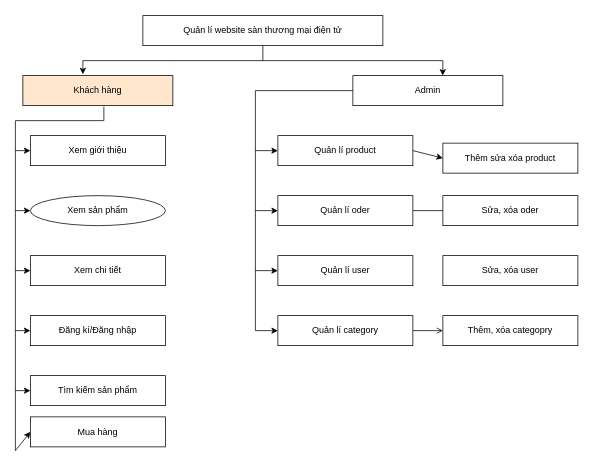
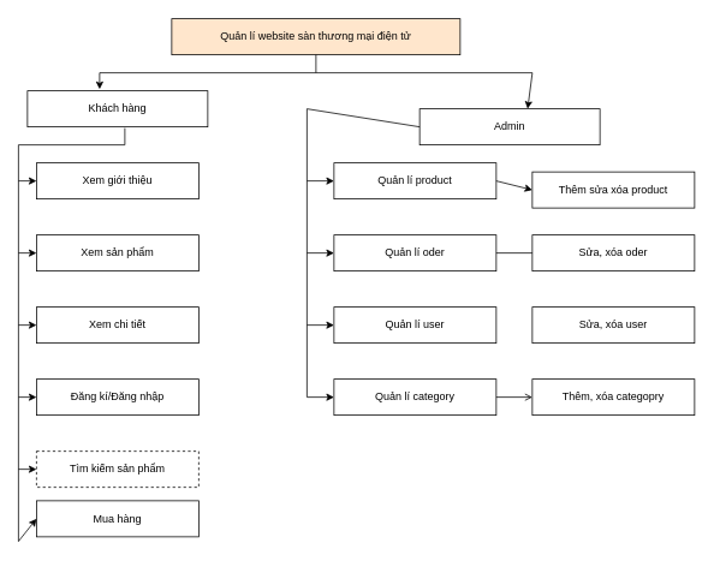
  <mxCell id="0" />
  <mxCell id="1" parent="0" />
- <mxCell id="2" value="Quản lí website sàn thương mại điện tử" style="rounded=0;whiteSpace=wrap;html=1;" vertex="1" parent="1"><mxGeometry x="190" y="20" width="320" height="40" as="geometry" /></mxCell>
- <mxCell id="3" value="Khách hàng" style="rounded=0;whiteSpace=wrap;html=1;fillColor=#ffe6cc;" vertex="1" parent="1"><mxGeometry x="30" y="100" width="200" height="40" as="geometry" /></mxCell>
- <mxCell id="4" value="Admin" style="rounded=0;whiteSpace=wrap;html=1;" vertex="1" parent="1"><mxGeometry x="470" y="100" width="200" height="40" as="geometry" /></mxCell>
+ <mxCell id="2" value="Quản lí website sàn thương mại điện tử" style="rounded=0;whiteSpace=wrap;html=1;fillColor=#ffe6cc;" vertex="1" parent="1"><mxGeometry x="190" y="20" width="320" height="40" as="geometry" /></mxCell>
+ <mxCell id="3" value="Khách hàng" style="rounded=0;whiteSpace=wrap;html=1;" vertex="1" parent="1"><mxGeometry x="30" y="100" width="200" height="40" as="geometry" /></mxCell>
+ <mxCell id="4" value="Admin" style="rounded=0;whiteSpace=wrap;html=1;" vertex="1" parent="1"><mxGeometry x="465" y="120" width="200" height="40" as="geometry" /></mxCell>
  <mxCell id="5" value="Xem giới thiệu" style="rounded=0;whiteSpace=wrap;html=1;" vertex="1" parent="1"><mxGeometry x="40" y="180" width="180" height="40" as="geometry" /></mxCell>
  <mxCell id="6" value="Mua hàng" style="rounded=0;whiteSpace=wrap;html=1;" vertex="1" parent="1"><mxGeometry x="40" y="555" width="180" height="40" as="geometry" /></mxCell>
- <mxCell id="7" value="Tìm kiếm sản phẩm" style="rounded=0;whiteSpace=wrap;html=1;" vertex="1" parent="1"><mxGeometry x="40" y="500" width="180" height="40" as="geometry" /></mxCell>
+ <mxCell id="7" value="Tìm kiếm sản phẩm" style="rounded=0;whiteSpace=wrap;html=1;dashed=1;" vertex="1" parent="1"><mxGeometry x="40" y="500" width="180" height="40" as="geometry" /></mxCell>
  <mxCell id="8" value="Đăng kí/Đăng nhập" style="rounded=0;whiteSpace=wrap;html=1;" vertex="1" parent="1"><mxGeometry x="40" y="420" width="180" height="40" as="geometry" /></mxCell>
  <mxCell id="9" value="Xem chi tiết" style="rounded=0;whiteSpace=wrap;html=1;" vertex="1" parent="1"><mxGeometry x="40" y="340" width="180" height="40" as="geometry" /></mxCell>
- <mxCell id="10" value="Xem sản phẩm" style="ellipse;whiteSpace=wrap;html=1;" vertex="1" parent="1"><mxGeometry x="40" y="260" width="180" height="40" as="geometry" /></mxCell>
+ <mxCell id="10" value="Xem sản phẩm" style="rounded=0;whiteSpace=wrap;html=1;" vertex="1" parent="1"><mxGeometry x="40" y="260" width="180" height="40" as="geometry" /></mxCell>
  <mxCell id="11" value="" style="endArrow=none;html=1;rounded=0;entryX=0.54;entryY=1.033;entryDx=0;entryDy=0;entryPerimeter=0;" edge="1" parent="1" target="3"><mxGeometry width="50" height="50" relative="1" as="geometry"><mxPoint x="20" y="600" as="sourcePoint" /><mxPoint x="330" y="270" as="targetPoint" /><Array as="points"><mxPoint x="20" y="160" /><mxPoint x="138" y="160" /></Array></mxGeometry></mxCell>
  <mxCell id="12" value="" style="endArrow=classic;html=1;rounded=0;entryX=0;entryY=0.5;entryDx=0;entryDy=0;" edge="1" parent="1" target="5"><mxGeometry width="50" height="50" relative="1" as="geometry"><mxPoint x="20" y="200" as="sourcePoint" /><mxPoint x="150" y="220" as="targetPoint" /></mxGeometry></mxCell>
  <mxCell id="13" value="" style="endArrow=classic;html=1;rounded=0;entryX=0;entryY=0.5;entryDx=0;entryDy=0;" edge="1" parent="1" target="10"><mxGeometry width="50" height="50" relative="1" as="geometry"><mxPoint x="20" y="280" as="sourcePoint" /><mxPoint x="50" y="210" as="targetPoint" /></mxGeometry></mxCell>
  <mxCell id="14" value="" style="endArrow=classic;html=1;rounded=0;entryX=0;entryY=0.5;entryDx=0;entryDy=0;" edge="1" parent="1" target="9"><mxGeometry width="50" height="50" relative="1" as="geometry"><mxPoint x="20" y="360" as="sourcePoint" /><mxPoint x="60" y="220" as="targetPoint" /></mxGeometry></mxCell>
  <mxCell id="15" value="" style="endArrow=classic;html=1;rounded=0;entryX=0;entryY=0.5;entryDx=0;entryDy=0;" edge="1" parent="1" target="8"><mxGeometry width="50" height="50" relative="1" as="geometry"><mxPoint x="20" y="440" as="sourcePoint" /><mxPoint x="70" y="230" as="targetPoint" /></mxGeometry></mxCell>
  <mxCell id="16" value="" style="endArrow=classic;html=1;rounded=0;entryX=0;entryY=0.5;entryDx=0;entryDy=0;" edge="1" parent="1" target="7"><mxGeometry width="50" height="50" relative="1" as="geometry"><mxPoint x="20" y="520" as="sourcePoint" /><mxPoint x="80" y="240" as="targetPoint" /></mxGeometry></mxCell>
  <mxCell id="17" value="" style="endArrow=classic;html=1;rounded=0;entryX=0;entryY=0.5;entryDx=0;entryDy=0;" edge="1" parent="1" target="6"><mxGeometry width="50" height="50" relative="1" as="geometry"><mxPoint x="20" y="600" as="sourcePoint" /><mxPoint x="330" y="420" as="targetPoint" /></mxGeometry></mxCell>
  <mxCell id="18" value="" style="endArrow=none;html=1;rounded=0;" edge="1" parent="1"><mxGeometry width="50" height="50" relative="1" as="geometry"><mxPoint x="110" y="80" as="sourcePoint" /><mxPoint x="590" y="80" as="targetPoint" /></mxGeometry></mxCell>
  <mxCell id="19" value="" style="endArrow=classic;html=1;rounded=0;entryX=0.599;entryY=-0.001;entryDx=0;entryDy=0;entryPerimeter=0;" edge="1" parent="1" target="4"><mxGeometry width="50" height="50" relative="1" as="geometry"><mxPoint x="590" y="80" as="sourcePoint" /><mxPoint x="410" y="70" as="targetPoint" /></mxGeometry></mxCell>
  <mxCell id="20" value="" style="endArrow=classic;html=1;rounded=0;entryX=0.4;entryY=-0.047;entryDx=0;entryDy=0;entryPerimeter=0;" edge="1" parent="1" target="3"><mxGeometry width="50" height="50" relative="1" as="geometry"><mxPoint x="110" y="80" as="sourcePoint" /><mxPoint x="290" y="130" as="targetPoint" /></mxGeometry></mxCell>
  <mxCell id="21" value="" style="endArrow=none;html=1;rounded=0;entryX=0.5;entryY=1;entryDx=0;entryDy=0;" edge="1" parent="1" target="2"><mxGeometry width="50" height="50" relative="1" as="geometry"><mxPoint x="350" y="80" as="sourcePoint" /><mxPoint x="370" y="180" as="targetPoint" /></mxGeometry></mxCell>
  <mxCell id="22" value="Quản lí category" style="rounded=0;whiteSpace=wrap;html=1;" vertex="1" parent="1"><mxGeometry x="370" y="420" width="180" height="40" as="geometry" /></mxCell>
  <mxCell id="23" value="Quản lí user" style="rounded=0;whiteSpace=wrap;html=1;" vertex="1" parent="1"><mxGeometry x="370" y="340" width="180" height="40" as="geometry" /></mxCell>
  <mxCell id="24" value="Quản lí oder" style="rounded=0;whiteSpace=wrap;html=1;" vertex="1" parent="1"><mxGeometry x="370" y="260" width="180" height="40" as="geometry" /></mxCell>
  <mxCell id="25" value="Quản lí product" style="rounded=0;whiteSpace=wrap;html=1;" vertex="1" parent="1"><mxGeometry x="370" y="180" width="180" height="40" as="geometry" /></mxCell>
  <mxCell id="26" value="Thêm sửa xóa product" style="rounded=0;whiteSpace=wrap;html=1;" vertex="1" parent="1"><mxGeometry x="590" y="190" width="180" height="40" as="geometry" /></mxCell>
  <mxCell id="27" value="Thêm, xóa categopry" style="rounded=0;whiteSpace=wrap;html=1;" vertex="1" parent="1"><mxGeometry x="590" y="420" width="180" height="40" as="geometry" /></mxCell>
  <mxCell id="28" value="Sửa, xóa user" style="rounded=0;whiteSpace=wrap;html=1;" vertex="1" parent="1"><mxGeometry x="590" y="340" width="180" height="40" as="geometry" /></mxCell>
  <mxCell id="29" value="Sửa, xóa oder" style="rounded=0;whiteSpace=wrap;html=1;" vertex="1" parent="1"><mxGeometry x="590" y="260" width="180" height="40" as="geometry" /></mxCell>
  <mxCell id="30" value="" style="endArrow=none;html=1;rounded=0;entryX=0;entryY=0.5;entryDx=0;entryDy=0;" edge="1" parent="1" target="4"><mxGeometry width="50" height="50" relative="1" as="geometry"><mxPoint x="340" y="440" as="sourcePoint" /><mxPoint x="340" y="290" as="targetPoint" /><Array as="points"><mxPoint x="340" y="120" /></Array></mxGeometry></mxCell>
  <mxCell id="31" value="" style="endArrow=classic;html=1;rounded=0;entryX=0;entryY=0.5;entryDx=0;entryDy=0;" edge="1" parent="1" target="25"><mxGeometry width="50" height="50" relative="1" as="geometry"><mxPoint x="340" y="200" as="sourcePoint" /><mxPoint x="400" y="290" as="targetPoint" /></mxGeometry></mxCell>
  <mxCell id="32" value="" style="endArrow=classic;html=1;rounded=0;entryX=0;entryY=0.5;entryDx=0;entryDy=0;" edge="1" parent="1" target="24"><mxGeometry width="50" height="50" relative="1" as="geometry"><mxPoint x="340" y="280" as="sourcePoint" /><mxPoint x="380" y="210" as="targetPoint" /></mxGeometry></mxCell>
  <mxCell id="33" value="" style="endArrow=classic;html=1;rounded=0;entryX=0;entryY=0.5;entryDx=0;entryDy=0;" edge="1" parent="1" target="23"><mxGeometry width="50" height="50" relative="1" as="geometry"><mxPoint x="340" y="360" as="sourcePoint" /><mxPoint x="380" y="290" as="targetPoint" /></mxGeometry></mxCell>
  <mxCell id="34" value="" style="endArrow=classic;html=1;rounded=0;entryX=0;entryY=0.5;entryDx=0;entryDy=0;" edge="1" parent="1" target="22"><mxGeometry width="50" height="50" relative="1" as="geometry"><mxPoint x="340" y="440" as="sourcePoint" /><mxPoint x="380" y="370" as="targetPoint" /></mxGeometry></mxCell>
  <mxCell id="35" value="" style="endArrow=classic;html=1;rounded=0;entryX=0;entryY=0.5;entryDx=0;entryDy=0;" edge="1" parent="1" target="26"><mxGeometry width="50" height="50" relative="1" as="geometry"><mxPoint x="550" y="200" as="sourcePoint" /><mxPoint x="380" y="210" as="targetPoint" /></mxGeometry></mxCell>
  <mxCell id="36" value="" style="endArrow=none;html=1;rounded=0;entryX=0;entryY=0.5;entryDx=0;entryDy=0;exitX=1;exitY=0.5;exitDx=0;exitDy=0;" edge="1" parent="1" source="24" target="29"><mxGeometry width="50" height="50" relative="1" as="geometry"><mxPoint x="560" y="210" as="sourcePoint" /><mxPoint x="600" y="210" as="targetPoint" /></mxGeometry></mxCell>
  <mxCell id="37" value="" style="endArrow=open;html=1;rounded=0;entryX=0;entryY=0.5;entryDx=0;entryDy=0;exitX=1;exitY=0.5;exitDx=0;exitDy=0;" edge="1" parent="1" source="22" target="27"><mxGeometry width="50" height="50" relative="1" as="geometry"><mxPoint x="560" y="370" as="sourcePoint" /><mxPoint x="600" y="370" as="targetPoint" /></mxGeometry></mxCell>
